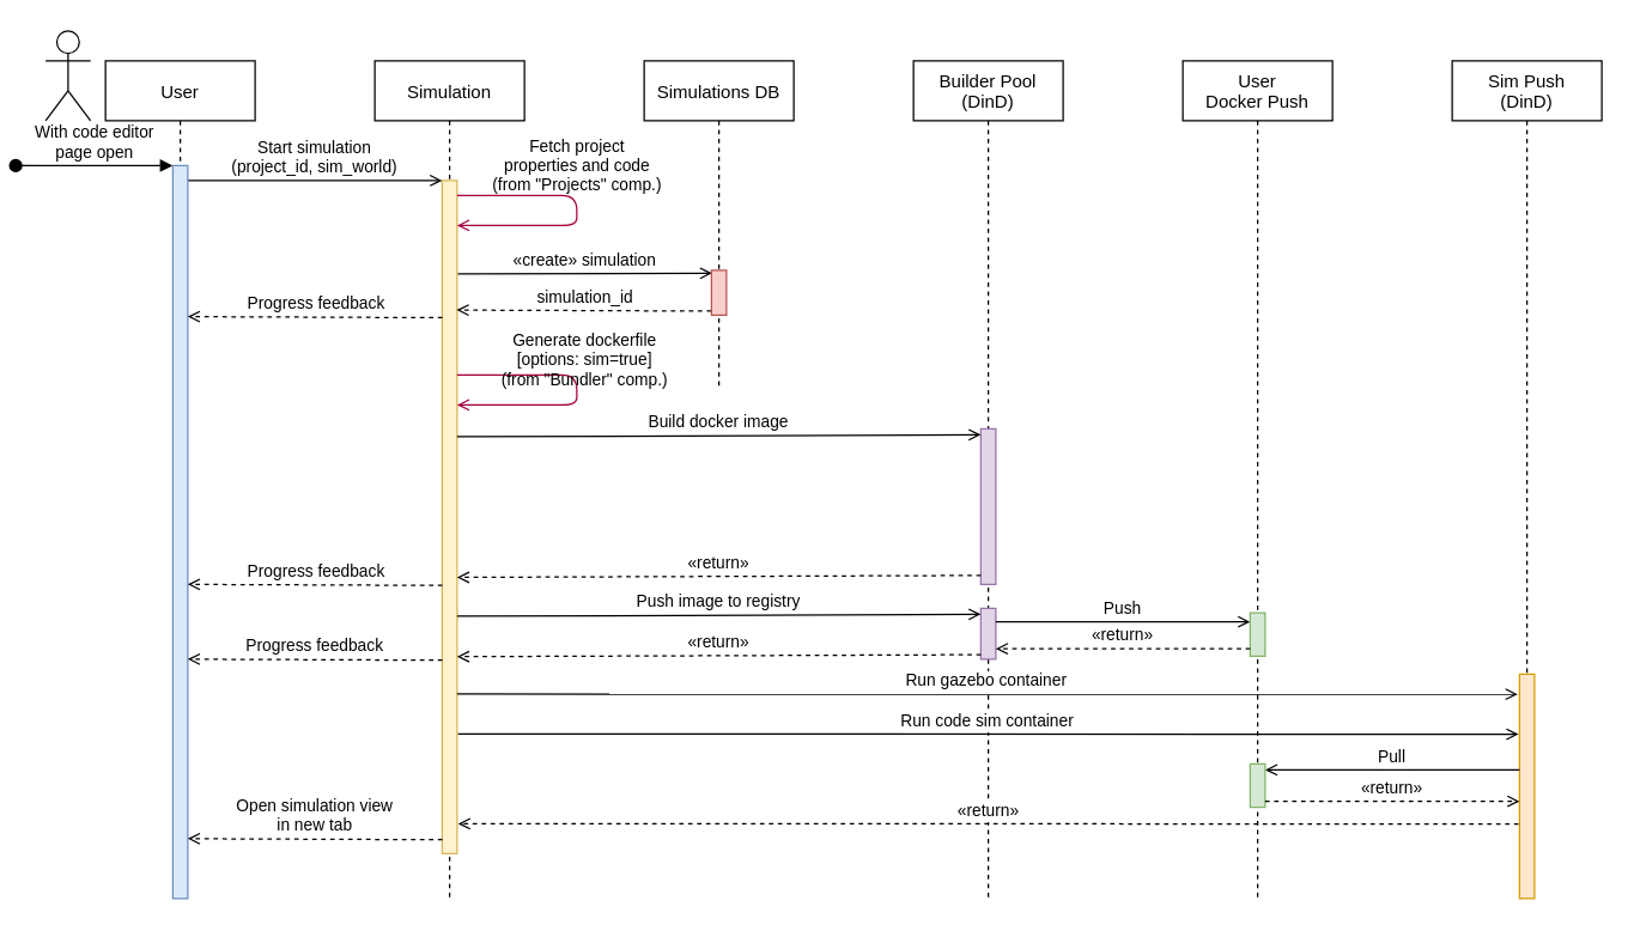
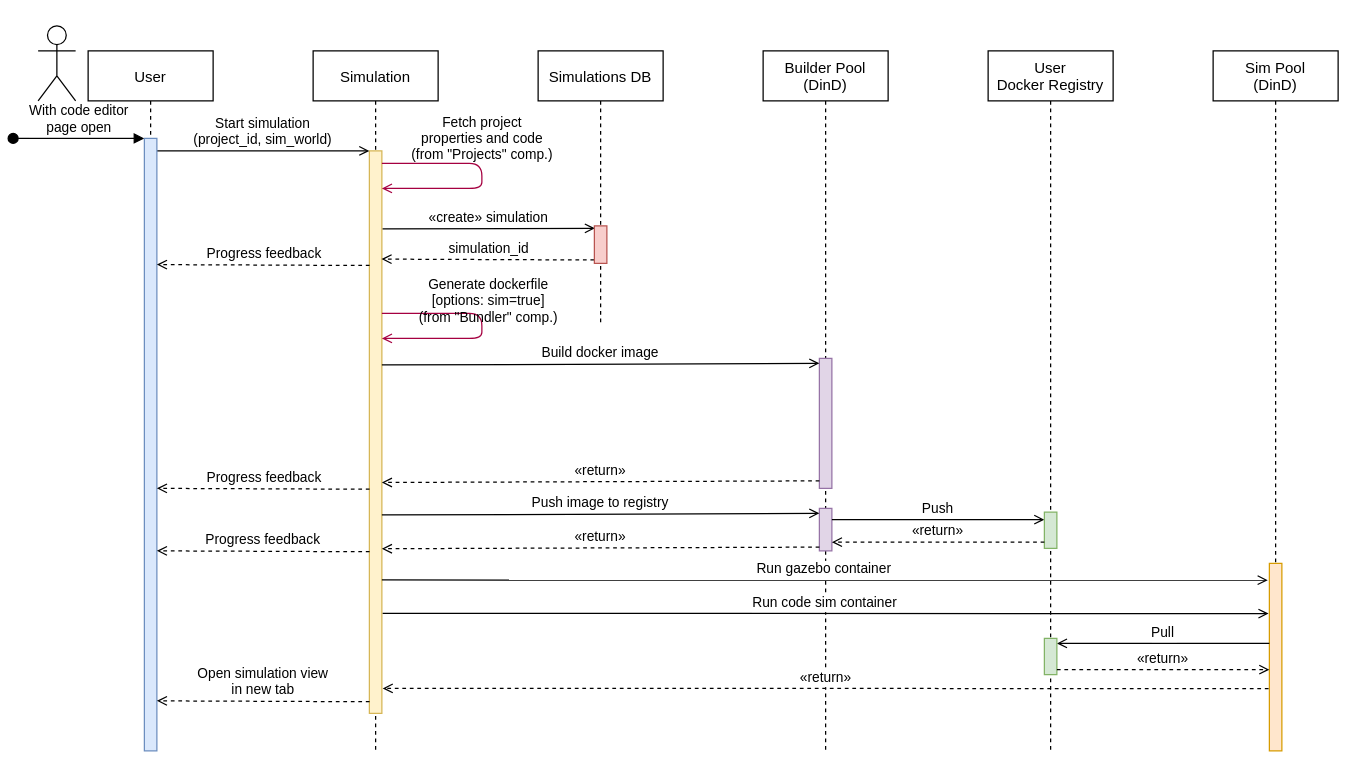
  <mxCell id="0" />
  <mxCell id="1" parent="0" />
  <mxCell id="2" value="User" style="shape=umlLifeline;perimeter=lifelinePerimeter;container=1;collapsible=0;recursiveResize=0;rounded=0;shadow=0;strokeWidth=1;" parent="1" vertex="1"><mxGeometry x="60" y="40" width="100" height="560" as="geometry" /></mxCell>
  <mxCell id="3" value="With code editor&#10;page open" style="verticalAlign=bottom;startArrow=oval;endArrow=block;startSize=8;shadow=0;strokeWidth=1;" parent="2" edge="1"><mxGeometry relative="1" as="geometry"><mxPoint x="-60" y="70" as="sourcePoint" /><mxPoint x="45" y="70" as="targetPoint" /></mxGeometry></mxCell>
  <mxCell id="4" value="Simulation" style="shape=umlLifeline;perimeter=lifelinePerimeter;container=1;collapsible=0;recursiveResize=0;rounded=0;shadow=0;strokeWidth=1;" parent="1" vertex="1"><mxGeometry x="240" y="40" width="100" height="560" as="geometry" /></mxCell>
  <mxCell id="5" value="" style="points=[];perimeter=orthogonalPerimeter;rounded=0;shadow=0;strokeWidth=1;fillColor=#fff2cc;strokeColor=#d6b656;" parent="4" vertex="1"><mxGeometry x="45" y="80" width="10" height="450" as="geometry" /></mxCell>
  <mxCell id="6" value="Start simulation&#10;(project_id, sim_world)" style="verticalAlign=bottom;endArrow=open;entryX=0;entryY=0;shadow=0;strokeWidth=1;endFill=0;" parent="1" target="5" edge="1"><mxGeometry relative="1" as="geometry"><mxPoint x="115" y="120" as="sourcePoint" /></mxGeometry></mxCell>
  <mxCell id="7" value="Simulations DB" style="shape=umlLifeline;perimeter=lifelinePerimeter;container=1;collapsible=0;recursiveResize=0;rounded=0;shadow=0;strokeWidth=1;" parent="1" vertex="1"><mxGeometry x="420" y="40" width="100" height="220" as="geometry" /></mxCell>
  <mxCell id="8" value="Builder Pool&#10;(DinD)" style="shape=umlLifeline;perimeter=lifelinePerimeter;container=1;collapsible=0;recursiveResize=0;rounded=0;shadow=0;strokeWidth=1;" parent="1" vertex="1"><mxGeometry x="600" y="40" width="100" height="560" as="geometry" /></mxCell>
  <mxCell id="9" value="" style="points=[];perimeter=orthogonalPerimeter;rounded=0;shadow=0;strokeWidth=1;fillColor=#e1d5e7;strokeColor=#9673a6;" parent="8" vertex="1"><mxGeometry x="45" y="246" width="10" height="104" as="geometry" /></mxCell>
  <mxCell id="10" value="" style="points=[];perimeter=orthogonalPerimeter;rounded=0;shadow=0;strokeWidth=1;fillColor=#e1d5e7;strokeColor=#9673a6;" parent="8" vertex="1"><mxGeometry x="45" y="366" width="10" height="34" as="geometry" /></mxCell>
  <mxCell id="11" value="simulation_id" style="verticalAlign=bottom;endArrow=open;shadow=0;strokeWidth=1;endFill=0;entryX=0.968;entryY=0.02;entryDx=0;entryDy=0;entryPerimeter=0;exitX=-0.016;exitY=0.258;exitDx=0;exitDy=0;exitPerimeter=0;dashed=1;" parent="1" edge="1"><mxGeometry x="-0.007" relative="1" as="geometry"><mxPoint x="464.84" y="207.28" as="sourcePoint" /><mxPoint x="294.68" y="206.6" as="targetPoint" /><mxPoint as="offset" /></mxGeometry></mxCell>
  <mxCell id="12" value="Push" style="verticalAlign=bottom;endArrow=open;entryX=0;entryY=0;shadow=0;strokeWidth=1;endFill=0;" parent="1" edge="1"><mxGeometry relative="1" as="geometry"><mxPoint x="655" y="415" as="sourcePoint" /><mxPoint x="825" y="415" as="targetPoint" /></mxGeometry></mxCell>
  <mxCell id="13" value="Fetch project&lt;br&gt;properties and code&lt;br&gt;(from &quot;Projects&quot; comp.)" style="endArrow=open;html=1;shadow=0;labelBackgroundColor=none;edgeStyle=orthogonalEdgeStyle;endFill=0;fillColor=#d80073;strokeColor=#A50040;" parent="1" edge="1"><mxGeometry x="-0.111" y="-20" width="50" height="50" relative="1" as="geometry"><mxPoint x="295" y="130" as="sourcePoint" /><mxPoint x="295" y="150" as="targetPoint" /><Array as="points"><mxPoint x="375" y="130" /><mxPoint x="375" y="150" /></Array><mxPoint x="20" y="-20" as="offset" /></mxGeometry></mxCell>
  <mxCell id="14" value="" style="points=[];perimeter=orthogonalPerimeter;rounded=0;shadow=0;strokeWidth=1;fillColor=#dae8fc;strokeColor=#6c8ebf;" parent="1" vertex="1"><mxGeometry x="105" y="110" width="10" height="490" as="geometry" /></mxCell>
  <mxCell id="15" value="" style="shape=umlActor;verticalLabelPosition=bottom;verticalAlign=top;html=1;strokeColor=#000000;" parent="1" vertex="1"><mxGeometry x="20" y="20" width="30" height="60" as="geometry" /></mxCell>
- <mxCell id="16" value="User&#10;Docker Push" style="shape=umlLifeline;perimeter=lifelinePerimeter;container=1;collapsible=0;recursiveResize=0;rounded=0;shadow=0;strokeWidth=1;" parent="1" vertex="1"><mxGeometry x="780" y="40" width="100" height="560" as="geometry" /></mxCell>
+ <mxCell id="16" value="User&#10;Docker Registry" style="shape=umlLifeline;perimeter=lifelinePerimeter;container=1;collapsible=0;recursiveResize=0;rounded=0;shadow=0;strokeWidth=1;" parent="1" vertex="1"><mxGeometry x="780" y="40" width="100" height="560" as="geometry" /></mxCell>
  <mxCell id="17" value="" style="points=[];perimeter=orthogonalPerimeter;rounded=0;shadow=0;strokeWidth=1;fillColor=#d5e8d4;strokeColor=#82b366;" parent="16" vertex="1"><mxGeometry x="45" y="369" width="10" height="29" as="geometry" /></mxCell>
  <mxCell id="18" value="«create» simulation" style="verticalAlign=bottom;endArrow=open;shadow=0;strokeWidth=1;endFill=0;entryX=0.047;entryY=0.05;entryDx=0;entryDy=0;entryPerimeter=0;exitX=1.056;exitY=0.981;exitDx=0;exitDy=0;exitPerimeter=0;" parent="1" edge="1"><mxGeometry relative="1" as="geometry"><mxPoint x="295.56" y="182.48" as="sourcePoint" /><mxPoint x="465.47" y="182" as="targetPoint" /></mxGeometry></mxCell>
  <mxCell id="19" value="" style="points=[];perimeter=orthogonalPerimeter;rounded=0;shadow=0;strokeWidth=1;fillColor=#f8cecc;strokeColor=#b85450;" parent="1" vertex="1"><mxGeometry x="465" y="180" width="10" height="30" as="geometry" /></mxCell>
  <mxCell id="20" value="Progress feedback" style="verticalAlign=bottom;endArrow=open;shadow=0;strokeWidth=1;endFill=0;entryX=0.968;entryY=0.02;entryDx=0;entryDy=0;entryPerimeter=0;exitX=-0.016;exitY=0.258;exitDx=0;exitDy=0;exitPerimeter=0;dashed=1;" parent="1" edge="1"><mxGeometry x="-0.007" relative="1" as="geometry"><mxPoint x="285.16" y="211.68" as="sourcePoint" /><mxPoint x="115" y="211" as="targetPoint" /><mxPoint as="offset" /></mxGeometry></mxCell>
  <mxCell id="21" value="Build docker image" style="verticalAlign=bottom;endArrow=open;shadow=0;strokeWidth=1;endFill=0;exitX=1.056;exitY=0.981;exitDx=0;exitDy=0;exitPerimeter=0;entryX=0.013;entryY=0.073;entryDx=0;entryDy=0;entryPerimeter=0;" parent="1" edge="1"><mxGeometry relative="1" as="geometry"><mxPoint x="294.98" y="291.29" as="sourcePoint" /><mxPoint x="645.02" y="290" as="targetPoint" /></mxGeometry></mxCell>
  <mxCell id="22" value="Generate dockerfile&lt;br&gt;[options: sim=true]&lt;br&gt;(from &quot;Bundler&quot; comp.)" style="endArrow=open;html=1;shadow=0;edgeStyle=orthogonalEdgeStyle;endFill=0;labelBackgroundColor=none;fillColor=#d80073;strokeColor=#A50040;" parent="1" edge="1"><mxGeometry x="-0.111" y="11" width="50" height="50" relative="1" as="geometry"><mxPoint x="295" y="250" as="sourcePoint" /><mxPoint x="295" y="270" as="targetPoint" /><Array as="points"><mxPoint x="375" y="250" /><mxPoint x="375" y="270" /></Array><mxPoint x="-6" y="-10" as="offset" /></mxGeometry></mxCell>
  <mxCell id="23" value="«return»" style="verticalAlign=bottom;endArrow=open;shadow=0;strokeWidth=1;endFill=0;exitX=1.056;exitY=0.981;exitDx=0;exitDy=0;exitPerimeter=0;entryX=0.013;entryY=0.073;entryDx=0;entryDy=0;entryPerimeter=0;dashed=1;" parent="1" edge="1"><mxGeometry relative="1" as="geometry"><mxPoint x="645.02" y="384" as="sourcePoint" /><mxPoint x="294.98" y="385.29" as="targetPoint" /></mxGeometry></mxCell>
  <mxCell id="24" value="Progress feedback" style="verticalAlign=bottom;endArrow=open;shadow=0;strokeWidth=1;endFill=0;entryX=0.968;entryY=0.02;entryDx=0;entryDy=0;entryPerimeter=0;exitX=-0.016;exitY=0.258;exitDx=0;exitDy=0;exitPerimeter=0;dashed=1;" parent="1" edge="1"><mxGeometry x="-0.007" relative="1" as="geometry"><mxPoint x="285.16" y="390.68" as="sourcePoint" /><mxPoint x="115" y="390" as="targetPoint" /><mxPoint as="offset" /></mxGeometry></mxCell>
  <mxCell id="25" value="Push image to registry" style="verticalAlign=bottom;endArrow=open;shadow=0;strokeWidth=1;endFill=0;exitX=1.056;exitY=0.981;exitDx=0;exitDy=0;exitPerimeter=0;entryX=0.013;entryY=0.073;entryDx=0;entryDy=0;entryPerimeter=0;" parent="1" edge="1"><mxGeometry relative="1" as="geometry"><mxPoint x="294.98" y="411.29" as="sourcePoint" /><mxPoint x="645.02" y="410" as="targetPoint" /></mxGeometry></mxCell>
  <mxCell id="26" value="«return»" style="verticalAlign=bottom;endArrow=open;entryX=0;entryY=0;shadow=0;strokeWidth=1;endFill=0;dashed=1;" parent="1" edge="1"><mxGeometry relative="1" as="geometry"><mxPoint x="825" y="433" as="sourcePoint" /><mxPoint x="655" y="433" as="targetPoint" /></mxGeometry></mxCell>
  <mxCell id="27" value="«return»" style="verticalAlign=bottom;endArrow=open;shadow=0;strokeWidth=1;endFill=0;exitX=1.056;exitY=0.981;exitDx=0;exitDy=0;exitPerimeter=0;entryX=0.013;entryY=0.073;entryDx=0;entryDy=0;entryPerimeter=0;dashed=1;" parent="1" edge="1"><mxGeometry relative="1" as="geometry"><mxPoint x="645.02" y="437" as="sourcePoint" /><mxPoint x="294.98" y="438.29" as="targetPoint" /></mxGeometry></mxCell>
- <mxCell id="28" value="Sim Push&#10;(DinD)" style="shape=umlLifeline;perimeter=lifelinePerimeter;container=1;collapsible=0;recursiveResize=0;rounded=0;shadow=0;strokeWidth=1;" parent="1" vertex="1"><mxGeometry x="960" y="40" width="100" height="560" as="geometry" /></mxCell>
+ <mxCell id="28" value="Sim Pool&#10;(DinD)" style="shape=umlLifeline;perimeter=lifelinePerimeter;container=1;collapsible=0;recursiveResize=0;rounded=0;shadow=0;strokeWidth=1;" parent="1" vertex="1"><mxGeometry x="960" y="40" width="100" height="560" as="geometry" /></mxCell>
  <mxCell id="29" value="" style="points=[];perimeter=orthogonalPerimeter;rounded=0;shadow=0;strokeWidth=1;fillColor=#ffe6cc;strokeColor=#d79b00;" parent="28" vertex="1"><mxGeometry x="45" y="410" width="10" height="150" as="geometry" /></mxCell>
  <mxCell id="30" value="Run gazebo container" style="verticalAlign=bottom;endArrow=open;shadow=0;strokeWidth=1;endFill=0;exitX=1.056;exitY=0.981;exitDx=0;exitDy=0;exitPerimeter=0;entryX=-0.129;entryY=0.192;entryDx=0;entryDy=0;entryPerimeter=0;" parent="1" edge="1"><mxGeometry relative="1" as="geometry"><mxPoint x="294.98" y="463.29" as="sourcePoint" /><mxPoint x="1003.71" y="463.448" as="targetPoint" /></mxGeometry></mxCell>
  <mxCell id="31" value="Progress feedback" style="verticalAlign=bottom;endArrow=open;shadow=0;strokeWidth=1;endFill=0;entryX=0.968;entryY=0.02;entryDx=0;entryDy=0;entryPerimeter=0;exitX=-0.016;exitY=0.258;exitDx=0;exitDy=0;exitPerimeter=0;dashed=1;" parent="1" edge="1"><mxGeometry x="0.001" relative="1" as="geometry"><mxPoint x="285.16" y="440.68" as="sourcePoint" /><mxPoint x="115" y="440" as="targetPoint" /><mxPoint as="offset" /></mxGeometry></mxCell>
  <mxCell id="32" value="Run code sim container" style="verticalAlign=bottom;endArrow=open;shadow=0;strokeWidth=1;endFill=0;exitX=1.056;exitY=0.981;exitDx=0;exitDy=0;exitPerimeter=0;entryX=-0.129;entryY=0.192;entryDx=0;entryDy=0;entryPerimeter=0;" parent="1" edge="1"><mxGeometry relative="1" as="geometry"><mxPoint x="295.63" y="490" as="sourcePoint" /><mxPoint x="1004.36" y="490.158" as="targetPoint" /></mxGeometry></mxCell>
  <mxCell id="33" value="Pull" style="verticalAlign=bottom;endArrow=open;entryX=0;entryY=0;shadow=0;strokeWidth=1;endFill=0;" parent="1" edge="1"><mxGeometry relative="1" as="geometry"><mxPoint x="1005" y="514" as="sourcePoint" /><mxPoint x="835" y="514" as="targetPoint" /></mxGeometry></mxCell>
  <mxCell id="34" value="" style="points=[];perimeter=orthogonalPerimeter;rounded=0;shadow=0;strokeWidth=1;fillColor=#d5e8d4;strokeColor=#82b366;" parent="1" vertex="1"><mxGeometry x="825" y="510" width="10" height="29" as="geometry" /></mxCell>
  <mxCell id="35" value="«return»" style="verticalAlign=bottom;endArrow=open;entryX=0;entryY=0;shadow=0;strokeWidth=1;endFill=0;dashed=1;" parent="1" edge="1"><mxGeometry relative="1" as="geometry"><mxPoint x="835" y="535" as="sourcePoint" /><mxPoint x="1005" y="535" as="targetPoint" /></mxGeometry></mxCell>
  <mxCell id="36" value="«return»" style="verticalAlign=bottom;endArrow=open;shadow=0;strokeWidth=1;endFill=0;exitX=1.056;exitY=0.981;exitDx=0;exitDy=0;exitPerimeter=0;entryX=-0.129;entryY=0.192;entryDx=0;entryDy=0;entryPerimeter=0;dashed=1;" parent="1" edge="1"><mxGeometry relative="1" as="geometry"><mxPoint x="1004.36" y="550.158" as="sourcePoint" /><mxPoint x="295.63" y="550" as="targetPoint" /></mxGeometry></mxCell>
  <mxCell id="37" value="Open simulation view&#10;in new tab" style="verticalAlign=bottom;endArrow=open;shadow=0;strokeWidth=1;endFill=0;entryX=0.968;entryY=0.02;entryDx=0;entryDy=0;entryPerimeter=0;exitX=-0.016;exitY=0.258;exitDx=0;exitDy=0;exitPerimeter=0;dashed=1;" parent="1" edge="1"><mxGeometry x="0.001" relative="1" as="geometry"><mxPoint x="285.16" y="560.68" as="sourcePoint" /><mxPoint x="115" y="560" as="targetPoint" /><mxPoint as="offset" /></mxGeometry></mxCell>
